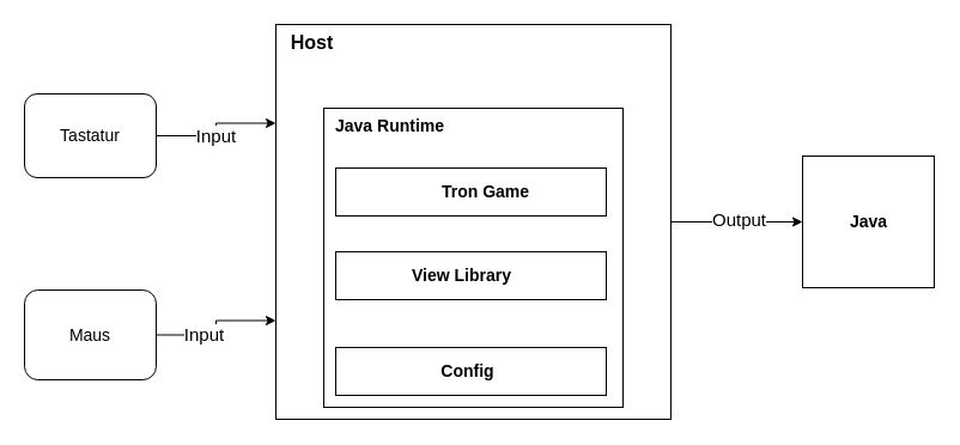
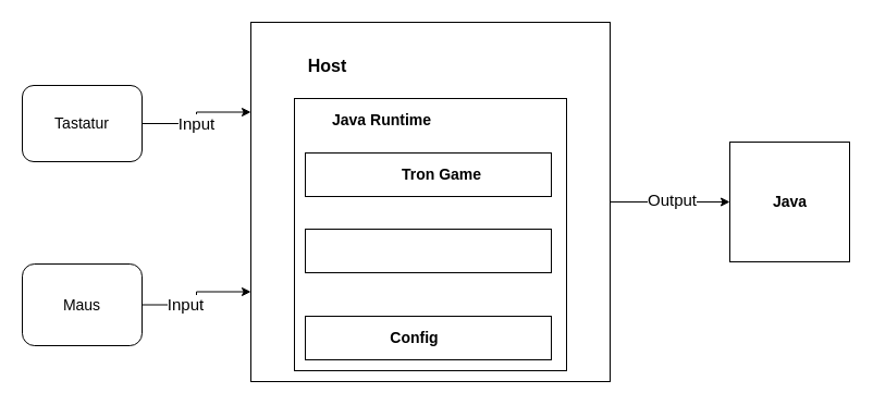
  <mxCell id="0" />
  <mxCell id="1" parent="0" />
  <mxCell id="2" style="edgeStyle=orthogonalEdgeStyle;rounded=0;orthogonalLoop=1;jettySize=auto;html=1;entryX=0;entryY=0.5;entryDx=0;entryDy=0;fontSize=14;" edge="1" parent="1" source="4" target="14"><mxGeometry relative="1" as="geometry" /></mxCell>
  <mxCell id="3" value="&lt;font style=&quot;font-size: 15px;&quot;&gt;Output&lt;/font&gt;" style="edgeLabel;html=1;align=center;verticalAlign=middle;resizable=0;points=[];fontSize=14;" vertex="1" connectable="0" parent="2"><mxGeometry x="0.018" y="3" relative="1" as="geometry"><mxPoint as="offset" /></mxGeometry></mxCell>
  <mxCell id="4" value="" style="whiteSpace=wrap;html=1;aspect=fixed;" vertex="1" parent="1"><mxGeometry x="230" y="20" width="330" height="330" as="geometry" /></mxCell>
  <mxCell id="5" value="" style="whiteSpace=wrap;html=1;aspect=fixed;" vertex="1" parent="1"><mxGeometry x="270" y="90" width="250" height="250" as="geometry" /></mxCell>
  <mxCell id="6" value="" style="rounded=0;whiteSpace=wrap;html=1;" vertex="1" parent="1"><mxGeometry x="280" y="140" width="226" height="40" as="geometry" /></mxCell>
  <mxCell id="7" value="" style="rounded=0;whiteSpace=wrap;html=1;" vertex="1" parent="1"><mxGeometry x="280" y="210" width="226" height="40" as="geometry" /></mxCell>
  <mxCell id="8" value="" style="rounded=0;whiteSpace=wrap;html=1;" vertex="1" parent="1"><mxGeometry x="280" y="290" width="226" height="40" as="geometry" /></mxCell>
- <mxCell id="9" value="&lt;font style=&quot;font-size: 16px;&quot;&gt;&lt;b&gt;Host&lt;/b&gt;&lt;/font&gt;" style="text;html=1;align=center;verticalAlign=middle;resizable=0;points=[];autosize=1;strokeColor=none;fillColor=none;" vertex="1" parent="1"><mxGeometry x="230" y="20" width="60" height="30" as="geometry" /></mxCell>
- <mxCell id="10" value="&lt;font size=&quot;1&quot;&gt;&lt;b style=&quot;font-size: 14px;&quot;&gt;Java Runtime&lt;/b&gt;&lt;/font&gt;" style="text;html=1;align=center;verticalAlign=middle;resizable=0;points=[];autosize=1;strokeColor=none;fillColor=none;" vertex="1" parent="1"><mxGeometry x="270" y="90" width="110" height="30" as="geometry" /></mxCell>
+ <mxCell id="9" value="&lt;font style=&quot;font-size: 16px;&quot;&gt;&lt;b&gt;Host&lt;/b&gt;&lt;/font&gt;" style="text;html=1;align=center;verticalAlign=middle;resizable=0;points=[];autosize=1;strokeColor=none;fillColor=none;" vertex="1" parent="1"><mxGeometry x="270" y="45" width="60" height="30" as="geometry" /></mxCell>
+ <mxCell id="10" value="&lt;font size=&quot;1&quot;&gt;&lt;b style=&quot;font-size: 14px;&quot;&gt;Java Runtime&lt;/b&gt;&lt;/font&gt;" style="text;html=1;align=center;verticalAlign=middle;resizable=0;points=[];autosize=1;strokeColor=none;fillColor=none;" vertex="1" parent="1"><mxGeometry x="295" y="95" width="110" height="30" as="geometry" /></mxCell>
  <mxCell id="11" value="&lt;font size=&quot;1&quot;&gt;&lt;b style=&quot;font-size: 14px;&quot;&gt;Tron Game&lt;/b&gt;&lt;/font&gt;" style="text;html=1;align=center;verticalAlign=middle;resizable=0;points=[];autosize=1;strokeColor=none;fillColor=none;" vertex="1" parent="1"><mxGeometry x="355" y="145" width="100" height="30" as="geometry" /></mxCell>
- <mxCell id="12" value="&lt;font size=&quot;1&quot;&gt;&lt;b style=&quot;font-size: 14px;&quot;&gt;View Library&lt;/b&gt;&lt;/font&gt;" style="text;html=1;align=center;verticalAlign=middle;resizable=0;points=[];autosize=1;strokeColor=none;fillColor=none;" vertex="1" parent="1"><mxGeometry x="330" y="215" width="110" height="30" as="geometry" /></mxCell>
- <mxCell id="13" value="&lt;font size=&quot;1&quot;&gt;&lt;b style=&quot;font-size: 14px;&quot;&gt;Config&lt;/b&gt;&lt;/font&gt;" style="text;html=1;align=center;verticalAlign=middle;resizable=0;points=[];autosize=1;strokeColor=none;fillColor=none;" vertex="1" parent="1"><mxGeometry x="355" y="295" width="70" height="30" as="geometry" /></mxCell>
+ <mxCell id="13" value="&lt;font size=&quot;1&quot;&gt;&lt;b style=&quot;font-size: 14px;&quot;&gt;Config&lt;/b&gt;&lt;/font&gt;" style="text;html=1;align=center;verticalAlign=middle;resizable=0;points=[];autosize=1;strokeColor=none;fillColor=none;" vertex="1" parent="1"><mxGeometry x="345" y="295" width="70" height="30" as="geometry" /></mxCell>
  <mxCell id="14" value="" style="whiteSpace=wrap;html=1;aspect=fixed;" vertex="1" parent="1"><mxGeometry x="670" y="130" width="110" height="110" as="geometry" /></mxCell>
  <mxCell id="15" value="&lt;font size=&quot;1&quot;&gt;&lt;b style=&quot;font-size: 14px;&quot;&gt;Java&lt;/b&gt;&lt;/font&gt;" style="text;html=1;align=center;verticalAlign=middle;resizable=0;points=[];autosize=1;strokeColor=none;fillColor=none;" vertex="1" parent="1"><mxGeometry x="690" y="170" width="70" height="30" as="geometry" /></mxCell>
  <mxCell id="16" style="edgeStyle=orthogonalEdgeStyle;rounded=0;orthogonalLoop=1;jettySize=auto;html=1;entryX=0;entryY=0.25;entryDx=0;entryDy=0;fontSize=14;" edge="1" parent="1" source="18" target="4"><mxGeometry relative="1" as="geometry" /></mxCell>
  <mxCell id="17" value="&lt;font style=&quot;font-size: 15px;&quot;&gt;Input&lt;/font&gt;" style="edgeLabel;html=1;align=center;verticalAlign=middle;resizable=0;points=[];fontSize=14;" vertex="1" connectable="0" parent="16"><mxGeometry x="-0.085" y="1" relative="1" as="geometry"><mxPoint as="offset" /></mxGeometry></mxCell>
  <mxCell id="18" value="Tastatur" style="rounded=1;whiteSpace=wrap;html=1;fontSize=14;" vertex="1" parent="1"><mxGeometry x="20" y="78" width="110" height="70" as="geometry" /></mxCell>
  <mxCell id="19" style="edgeStyle=orthogonalEdgeStyle;rounded=0;orthogonalLoop=1;jettySize=auto;html=1;entryX=0;entryY=0.75;entryDx=0;entryDy=0;fontSize=14;" edge="1" parent="1" source="21" target="4"><mxGeometry relative="1" as="geometry" /></mxCell>
  <mxCell id="20" value="&lt;font style=&quot;font-size: 15px;&quot;&gt;Input&lt;/font&gt;" style="edgeLabel;html=1;align=center;verticalAlign=middle;resizable=0;points=[];fontSize=14;" vertex="1" connectable="0" parent="19"><mxGeometry x="-0.303" y="1" relative="1" as="geometry"><mxPoint as="offset" /></mxGeometry></mxCell>
  <mxCell id="21" value="Maus" style="rounded=1;whiteSpace=wrap;html=1;fontSize=14;" vertex="1" parent="1"><mxGeometry x="20" y="242" width="110" height="75" as="geometry" /></mxCell>
